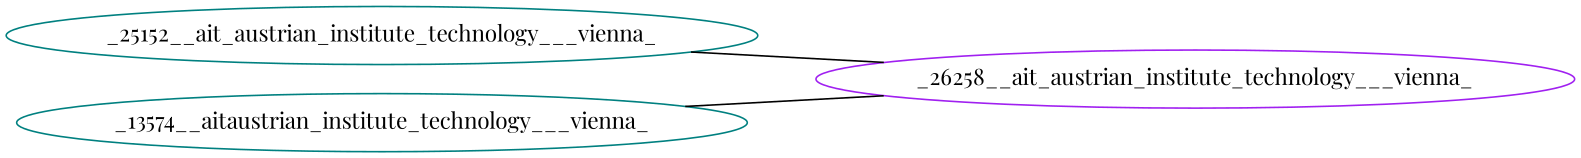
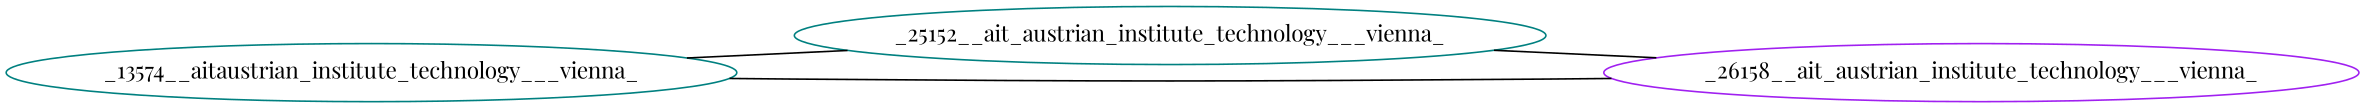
  graph {
    fontname="Playfair Display"
    rankdir=LR
    node [color=teal fontname="Playfair Display"]
    edge [fontname="Playfair Display"]
    n1 [label=_25152__ait_austrian_institute_technology___vienna_]
    _13574__aitaustrian_institute_technology___vienna_
-   _26158__ait_austrian_institute_technology___vienna_ [color=purple label=_26258__ait_austrian_institute_technology___vienna_]
+   _26158__ait_austrian_institute_technology___vienna_ [color=purple]
    n1 -- _26158__ait_austrian_institute_technology___vienna_
+   _13574__aitaustrian_institute_technology___vienna_ -- n1
    _13574__aitaustrian_institute_technology___vienna_ -- _26158__ait_austrian_institute_technology___vienna_
  }
